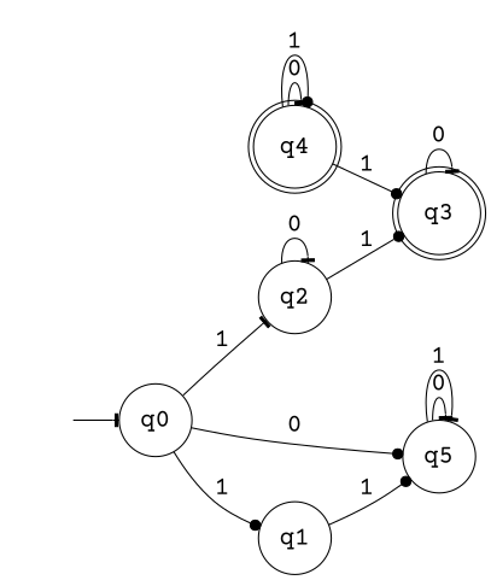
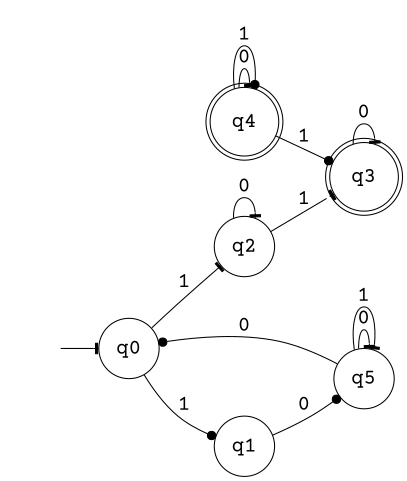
  digraph {
    fontname="Courier Prime"
    rankdir=LR
    node [fontname="Courier Prime" fontsize=20 shape=circle]
    edge [arrowhead=tee fontname="Courier Prime" fontsize="20pt"]
    "" [shape=plaintext]
    n2 [label=q0]
    n3 [label=q2]
    n4 [label=q5]
    n5 [label=q1]
    n6 [label=q4 shape=doublecircle]
    n7 [label=q3 shape=doublecircle]
    "" -> n2
    n2 -> n3 [label=1]
-   n2 -> n4 [arrowhead=dot label=0]
+   n4 -> n2 [arrowhead=dot label=0]
    n2 -> n5 [arrowhead=dot label=1]
    n3 -> n3 [label=0]
-   n3 -> n7 [arrowhead=dot label=1]
+   n3 -> n7 [label=1]
    n4 -> n4 [label=0]
    n4 -> n4 [label=1]
-   n5 -> n4 [arrowhead=dot label=1]
+   n5 -> n4 [arrowhead=dot label=0]
    n6 -> n6 [label=0]
    n6 -> n6 [arrowhead=dot label=1]
    n6 -> n7 [arrowhead=dot label=1]
    n7 -> n7 [label=0]
  }
